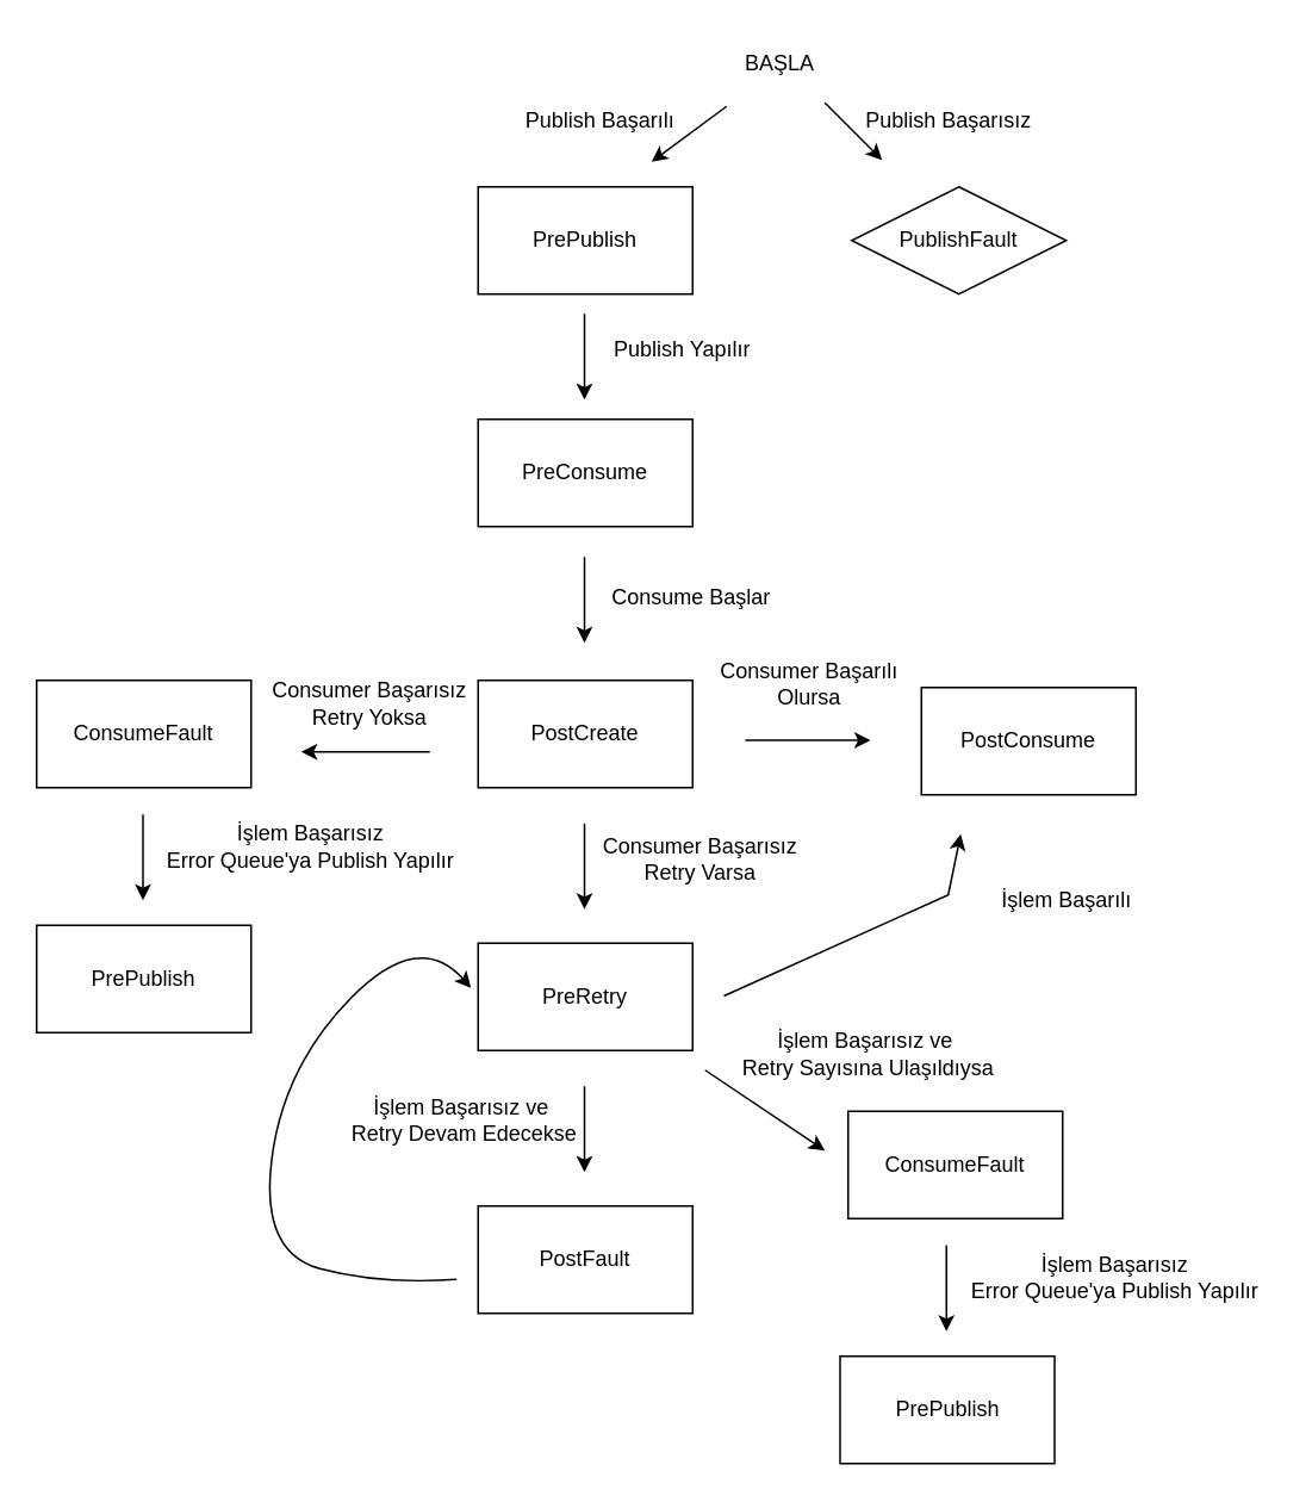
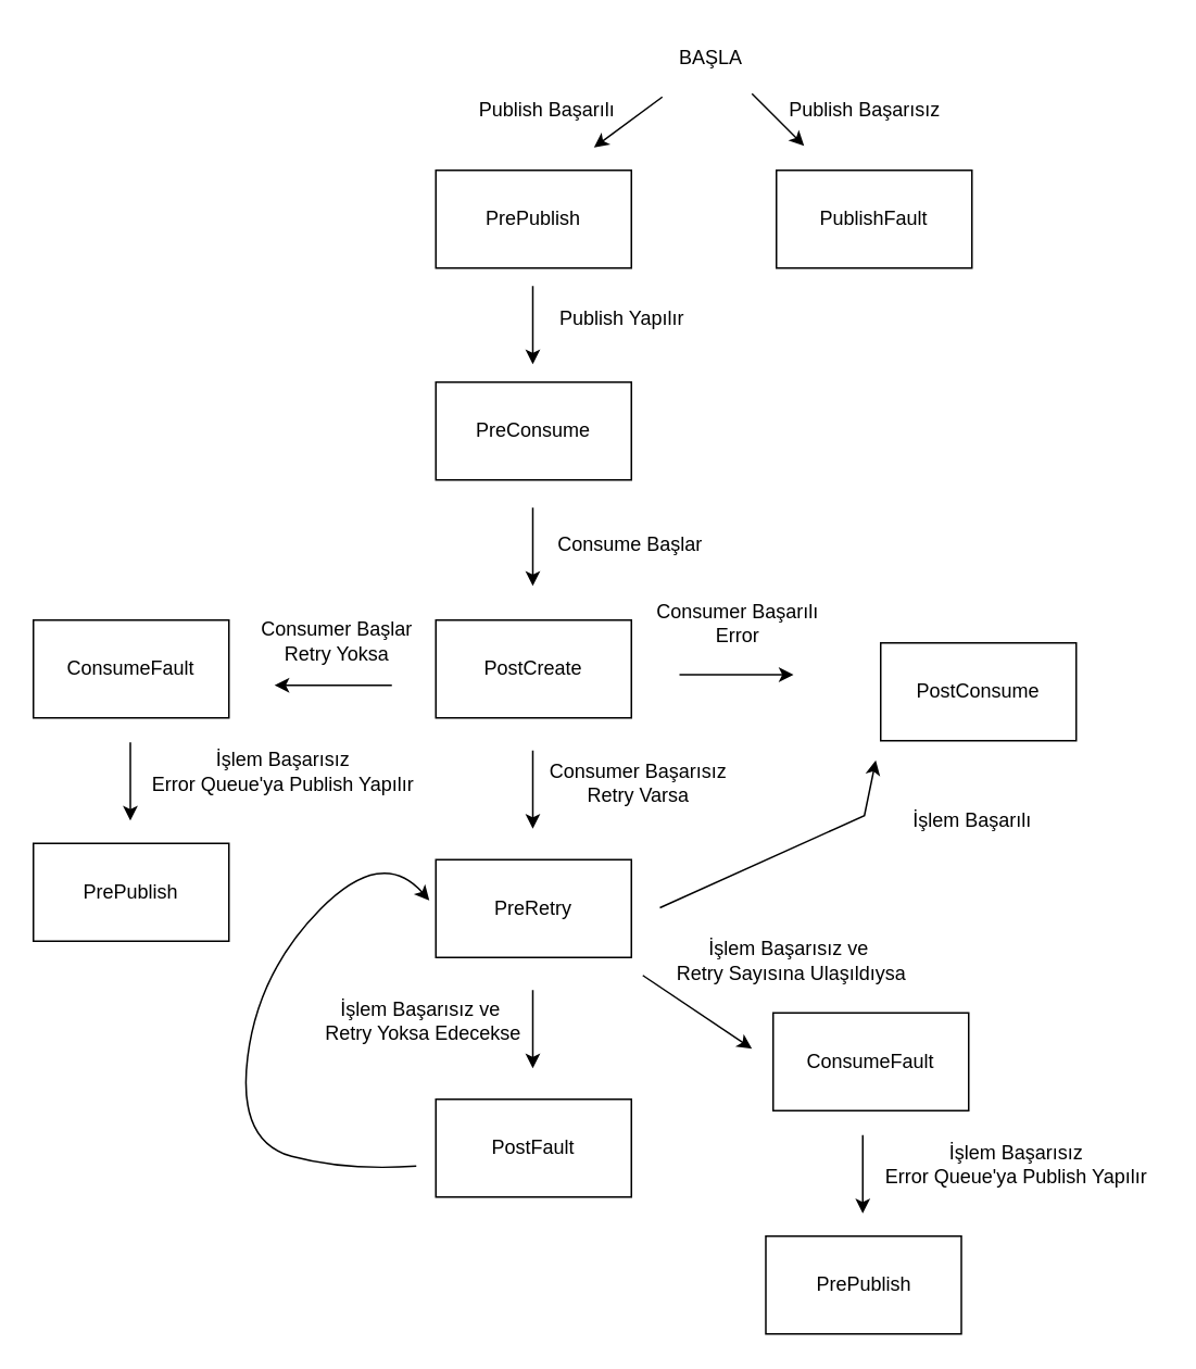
  <mxCell id="0" />
  <mxCell id="1" parent="0" />
  <mxCell id="2" value="PrePublish" style="rounded=0;whiteSpace=wrap;html=1;" vertex="1" parent="1"><mxGeometry x="267" y="104" width="120" height="60" as="geometry" /></mxCell>
  <mxCell id="3" value="BAŞLA" style="text;html=1;strokeColor=none;fillColor=none;align=center;verticalAlign=middle;whiteSpace=wrap;rounded=0;" vertex="1" parent="1"><mxGeometry x="406" y="20" width="60" height="30" as="geometry" /></mxCell>
- <mxCell id="4" value="PublishFault" style="rhombus;whiteSpace=wrap;html=1;" vertex="1" parent="1"><mxGeometry x="476" y="104" width="120" height="60" as="geometry" /></mxCell>
+ <mxCell id="4" value="PublishFault" style="rounded=0;whiteSpace=wrap;html=1;" vertex="1" parent="1"><mxGeometry x="476" y="104" width="120" height="60" as="geometry" /></mxCell>
  <mxCell id="5" value="" style="edgeStyle=none;orthogonalLoop=1;jettySize=auto;html=1;rounded=0;" edge="1" parent="1"><mxGeometry width="80" relative="1" as="geometry"><mxPoint x="461" y="57" as="sourcePoint" /><mxPoint x="493" y="89" as="targetPoint" /><Array as="points" /></mxGeometry></mxCell>
  <mxCell id="6" value="" style="edgeStyle=none;orthogonalLoop=1;jettySize=auto;html=1;rounded=0;" edge="1" parent="1"><mxGeometry width="80" relative="1" as="geometry"><mxPoint x="406" y="59" as="sourcePoint" /><mxPoint x="364" y="90" as="targetPoint" /><Array as="points" /></mxGeometry></mxCell>
  <mxCell id="7" value="Publish Başarılı" style="text;html=1;resizable=0;autosize=1;align=center;verticalAlign=middle;points=[];fillColor=none;strokeColor=none;rounded=0;" vertex="1" parent="1"><mxGeometry x="284" y="54" width="101" height="26" as="geometry" /></mxCell>
  <mxCell id="8" value="Publish Başarısız" style="text;html=1;resizable=0;autosize=1;align=center;verticalAlign=middle;points=[];fillColor=none;strokeColor=none;rounded=0;" vertex="1" parent="1"><mxGeometry x="474" y="54" width="111" height="26" as="geometry" /></mxCell>
  <mxCell id="9" value="PreConsume" style="rounded=0;whiteSpace=wrap;html=1;" vertex="1" parent="1"><mxGeometry x="267" y="234" width="120" height="60" as="geometry" /></mxCell>
  <mxCell id="10" value="" style="edgeStyle=none;orthogonalLoop=1;jettySize=auto;html=1;rounded=0;" edge="1" parent="1"><mxGeometry width="80" relative="1" as="geometry"><mxPoint x="326.5" y="175" as="sourcePoint" /><mxPoint x="326.5" y="223" as="targetPoint" /><Array as="points" /></mxGeometry></mxCell>
  <mxCell id="11" value="PostCreate" style="rounded=0;whiteSpace=wrap;html=1;" vertex="1" parent="1"><mxGeometry x="267" y="380" width="120" height="60" as="geometry" /></mxCell>
  <mxCell id="12" value="" style="edgeStyle=none;orthogonalLoop=1;jettySize=auto;html=1;rounded=0;" edge="1" parent="1"><mxGeometry width="80" relative="1" as="geometry"><mxPoint x="326.5" y="311" as="sourcePoint" /><mxPoint x="326.5" y="359" as="targetPoint" /><Array as="points" /></mxGeometry></mxCell>
  <mxCell id="13" value="Consume Başlar" style="text;html=1;resizable=0;autosize=1;align=center;verticalAlign=middle;points=[];fillColor=none;strokeColor=none;rounded=0;" vertex="1" parent="1"><mxGeometry x="332" y="321" width="107" height="26" as="geometry" /></mxCell>
  <mxCell id="14" value="" style="edgeStyle=none;orthogonalLoop=1;jettySize=auto;html=1;rounded=0;" edge="1" parent="1"><mxGeometry width="80" relative="1" as="geometry"><mxPoint x="326.5" y="460" as="sourcePoint" /><mxPoint x="326.5" y="508" as="targetPoint" /><Array as="points" /></mxGeometry></mxCell>
  <mxCell id="15" value="" style="edgeStyle=none;orthogonalLoop=1;jettySize=auto;html=1;rounded=0;" edge="1" parent="1"><mxGeometry width="80" relative="1" as="geometry"><mxPoint x="416.5" y="413.5" as="sourcePoint" /><mxPoint x="486.5" y="413.5" as="targetPoint" /><Array as="points" /></mxGeometry></mxCell>
- <mxCell id="16" value="PostConsume" style="rounded=0;whiteSpace=wrap;html=1;" vertex="1" parent="1"><mxGeometry x="515" y="384" width="120" height="60" as="geometry" /></mxCell>
- <mxCell id="17" value="Consumer Başarılı&lt;br&gt;Olursa" style="text;html=1;resizable=0;autosize=1;align=center;verticalAlign=middle;points=[];fillColor=none;strokeColor=none;rounded=0;" vertex="1" parent="1"><mxGeometry x="393" y="361" width="117" height="41" as="geometry" /></mxCell>
+ <mxCell id="16" value="PostConsume" style="rounded=0;whiteSpace=wrap;html=1;" vertex="1" parent="1"><mxGeometry x="540" y="394" width="120" height="60" as="geometry" /></mxCell>
+ <mxCell id="17" value="Consumer Başarılı&lt;br&gt;Error" style="text;html=1;resizable=0;autosize=1;align=center;verticalAlign=middle;points=[];fillColor=none;strokeColor=none;rounded=0;" vertex="1" parent="1"><mxGeometry x="393" y="361" width="117" height="41" as="geometry" /></mxCell>
  <mxCell id="18" value="PreRetry" style="rounded=0;whiteSpace=wrap;html=1;" vertex="1" parent="1"><mxGeometry x="267" y="527" width="120" height="60" as="geometry" /></mxCell>
  <mxCell id="19" value="Consumer Başarısız&lt;br&gt;Retry Varsa" style="text;html=1;resizable=0;autosize=1;align=center;verticalAlign=middle;points=[];fillColor=none;strokeColor=none;rounded=0;" vertex="1" parent="1"><mxGeometry x="327" y="459" width="127" height="41" as="geometry" /></mxCell>
  <mxCell id="20" value="" style="edgeStyle=none;orthogonalLoop=1;jettySize=auto;html=1;rounded=0;" edge="1" parent="1"><mxGeometry width="80" relative="1" as="geometry"><mxPoint x="404.5" y="556.5" as="sourcePoint" /><mxPoint x="537" y="466" as="targetPoint" /><Array as="points"><mxPoint x="530" y="500" /></Array></mxGeometry></mxCell>
  <mxCell id="21" value="İşlem Başarılı" style="text;html=1;resizable=0;autosize=1;align=center;verticalAlign=middle;points=[];fillColor=none;strokeColor=none;rounded=0;" vertex="1" parent="1"><mxGeometry x="550" y="490" width="91" height="26" as="geometry" /></mxCell>
- <mxCell id="22" value="İşlem Başarısız ve&amp;nbsp;&lt;br&gt;Retry Devam Edecekse" style="text;html=1;resizable=0;autosize=1;align=center;verticalAlign=middle;points=[];fillColor=none;strokeColor=none;rounded=0;" vertex="1" parent="1"><mxGeometry x="187" y="605" width="144" height="41" as="geometry" /></mxCell>
+ <mxCell id="22" value="İşlem Başarısız ve&amp;nbsp;&lt;br&gt;Retry Yoksa Edecekse" style="text;html=1;resizable=0;autosize=1;align=center;verticalAlign=middle;points=[];fillColor=none;strokeColor=none;rounded=0;" vertex="1" parent="1"><mxGeometry x="187" y="605" width="144" height="41" as="geometry" /></mxCell>
  <mxCell id="23" value="PostFault" style="rounded=0;whiteSpace=wrap;html=1;" vertex="1" parent="1"><mxGeometry x="267" y="674" width="120" height="60" as="geometry" /></mxCell>
  <mxCell id="24" value="" style="edgeStyle=none;orthogonalLoop=1;jettySize=auto;html=1;rounded=0;" edge="1" parent="1"><mxGeometry width="80" relative="1" as="geometry"><mxPoint x="326.5" y="607" as="sourcePoint" /><mxPoint x="326.5" y="655" as="targetPoint" /><Array as="points" /></mxGeometry></mxCell>
  <mxCell id="25" value="ConsumeFault" style="rounded=0;whiteSpace=wrap;html=1;" vertex="1" parent="1"><mxGeometry x="474" y="621" width="120" height="60" as="geometry" /></mxCell>
  <mxCell id="26" value="" style="edgeStyle=none;orthogonalLoop=1;jettySize=auto;html=1;rounded=0;" edge="1" parent="1"><mxGeometry width="80" relative="1" as="geometry"><mxPoint x="394" y="598" as="sourcePoint" /><mxPoint x="461" y="643" as="targetPoint" /><Array as="points" /></mxGeometry></mxCell>
  <mxCell id="27" value="İşlem Başarısız ve&amp;nbsp;&lt;br&gt;Retry Sayısına Ulaşıldıysa" style="text;html=1;resizable=0;autosize=1;align=center;verticalAlign=middle;points=[];fillColor=none;strokeColor=none;rounded=0;" vertex="1" parent="1"><mxGeometry x="405" y="568" width="159" height="41" as="geometry" /></mxCell>
  <mxCell id="28" value="" style="curved=1;endArrow=classic;html=1;rounded=0;" edge="1" parent="1"><mxGeometry width="50" height="50" relative="1" as="geometry"><mxPoint x="255" y="715" as="sourcePoint" /><mxPoint x="263" y="552" as="targetPoint" /><Array as="points"><mxPoint x="212" y="718" /><mxPoint x="145" y="700" /><mxPoint x="158" y="596" /><mxPoint x="234" y="519" /></Array></mxGeometry></mxCell>
  <mxCell id="29" value="PrePublish" style="rounded=0;whiteSpace=wrap;html=1;" vertex="1" parent="1"><mxGeometry x="469.5" y="758" width="120" height="60" as="geometry" /></mxCell>
  <mxCell id="30" value="" style="edgeStyle=none;orthogonalLoop=1;jettySize=auto;html=1;rounded=0;" edge="1" parent="1"><mxGeometry width="80" relative="1" as="geometry"><mxPoint x="529" y="696" as="sourcePoint" /><mxPoint x="529" y="744" as="targetPoint" /><Array as="points" /></mxGeometry></mxCell>
  <mxCell id="31" value="İşlem Başarısız&lt;br&gt;Error Queue'ya Publish Yapılır" style="text;html=1;resizable=0;autosize=1;align=center;verticalAlign=middle;points=[];fillColor=none;strokeColor=none;rounded=0;" vertex="1" parent="1"><mxGeometry x="533" y="693" width="179" height="41" as="geometry" /></mxCell>
  <mxCell id="32" value="Publish Yapılır" style="text;html=1;resizable=0;autosize=1;align=center;verticalAlign=middle;points=[];fillColor=none;strokeColor=none;rounded=0;" vertex="1" parent="1"><mxGeometry x="334" y="182" width="94" height="26" as="geometry" /></mxCell>
  <mxCell id="33" value="ConsumeFault" style="rounded=0;whiteSpace=wrap;html=1;" vertex="1" parent="1"><mxGeometry x="20" y="380" width="120" height="60" as="geometry" /></mxCell>
  <mxCell id="34" value="" style="edgeStyle=none;orthogonalLoop=1;jettySize=auto;html=1;rounded=0;" edge="1" parent="1"><mxGeometry width="80" relative="1" as="geometry"><mxPoint x="240" y="420" as="sourcePoint" /><mxPoint x="168" y="420" as="targetPoint" /><Array as="points" /></mxGeometry></mxCell>
- <mxCell id="35" value="Consumer Başarısız&lt;br&gt;Retry Yoksa" style="text;html=1;resizable=0;autosize=1;align=center;verticalAlign=middle;points=[];fillColor=none;strokeColor=none;rounded=0;" vertex="1" parent="1"><mxGeometry x="142" y="372" width="127" height="41" as="geometry" /></mxCell>
+ <mxCell id="35" value="Consumer Başlar&lt;br&gt;Retry Yoksa" style="text;html=1;resizable=0;autosize=1;align=center;verticalAlign=middle;points=[];fillColor=none;strokeColor=none;rounded=0;" vertex="1" parent="1"><mxGeometry x="142" y="372" width="127" height="41" as="geometry" /></mxCell>
  <mxCell id="36" value="PrePublish" style="rounded=0;whiteSpace=wrap;html=1;" vertex="1" parent="1"><mxGeometry x="20" y="517" width="120" height="60" as="geometry" /></mxCell>
  <mxCell id="37" value="" style="edgeStyle=none;orthogonalLoop=1;jettySize=auto;html=1;rounded=0;" edge="1" parent="1"><mxGeometry width="80" relative="1" as="geometry"><mxPoint x="79.5" y="455" as="sourcePoint" /><mxPoint x="79.5" y="503" as="targetPoint" /><Array as="points" /></mxGeometry></mxCell>
  <mxCell id="38" value="İşlem Başarısız&lt;br&gt;Error Queue'ya Publish Yapılır" style="text;html=1;resizable=0;autosize=1;align=center;verticalAlign=middle;points=[];fillColor=none;strokeColor=none;rounded=0;" vertex="1" parent="1"><mxGeometry x="83.5" y="452" width="179" height="41" as="geometry" /></mxCell>
